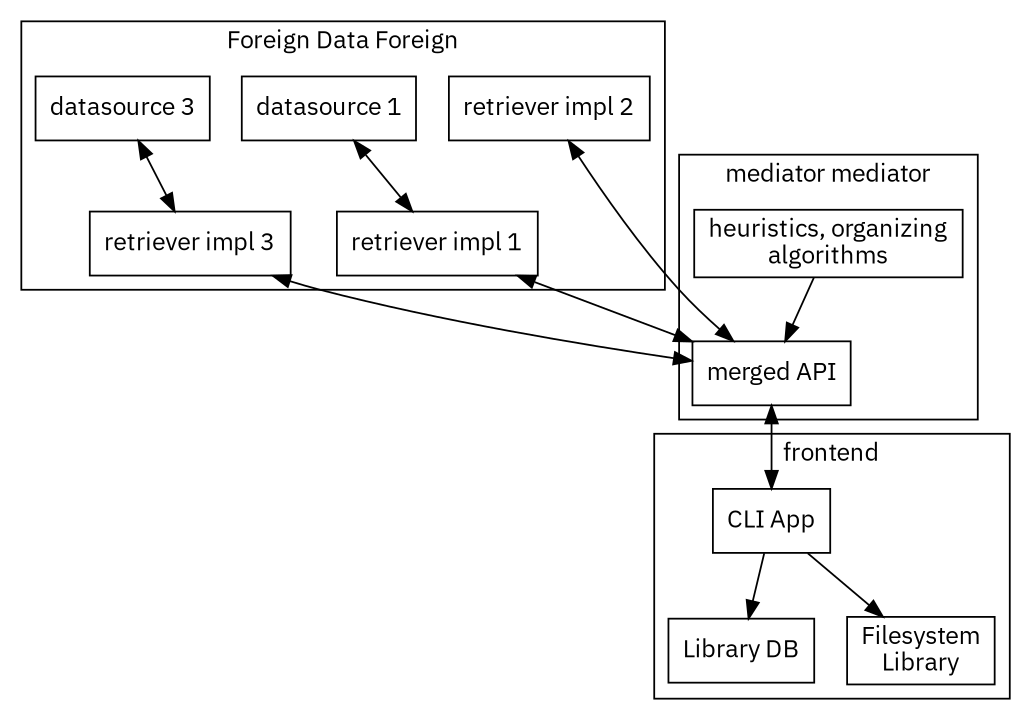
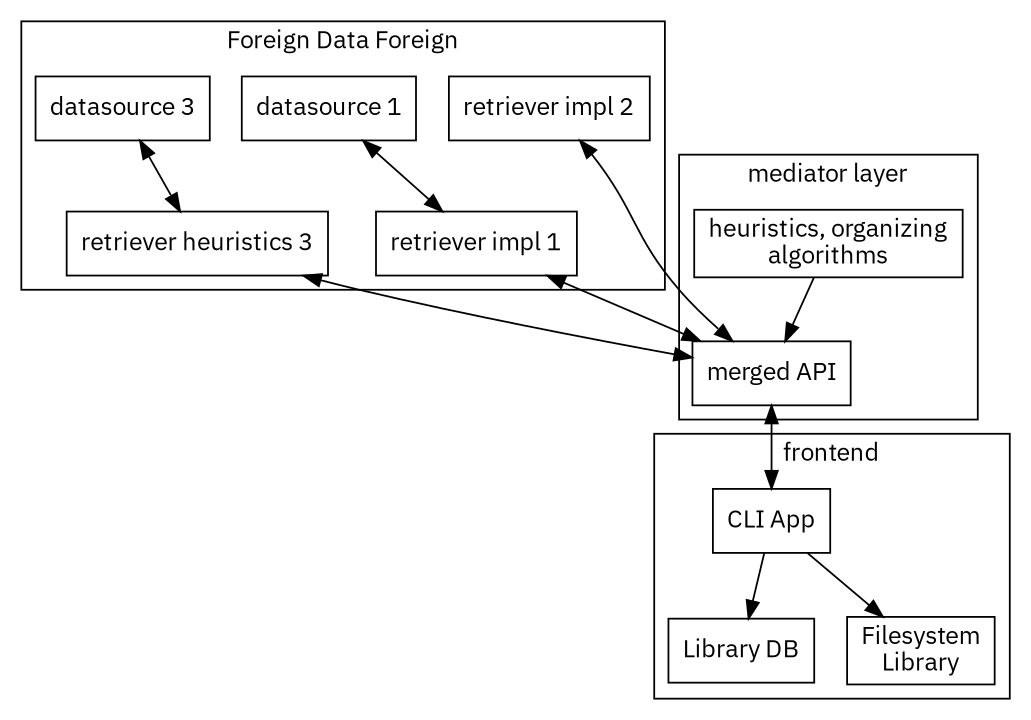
  digraph {
    fontname="IBM Plex Sans"
    node [fontname="IBM Plex Sans" shape=rectangle]
    edge [dir=both fontname="IBM Plex Sans"]
    n1 [label="datasource 1"]
    n2 [label="retriever impl 1"]
    n3 [label="retriever impl 2"]
    n4 [label="datasource 3"]
-   n5 [label="retriever impl 3"]
+   n5 [label="retriever heuristics 3"]
    n6 [label="merged API"]
    n7 [label="heuristics, organizing\nalgorithms"]
    n8 [label="CLI App"]
    n9 [label="Library DB"]
    n10 [label="Filesystem\nLibrary"]
    subgraph cluster_1 {
      label="Foreign Data Foreign"
      n1
      n2
      n3
      n4
      n5
    }
    subgraph cluster_2 {
-     label="mediator mediator"
+     label="mediator layer"
      n6
      n7
    }
    subgraph cluster_3 {
      label=frontend
      n8
      n9
      n10
    }
    n1 -> n2
    n2 -> n6
    n3 -> n6
    n4 -> n5
    n5 -> n6
    n6 -> n8
    n7 -> n6 [dir=""]
    n8 -> n9 [dir=""]
    n8 -> n10 [dir=""]
  }
